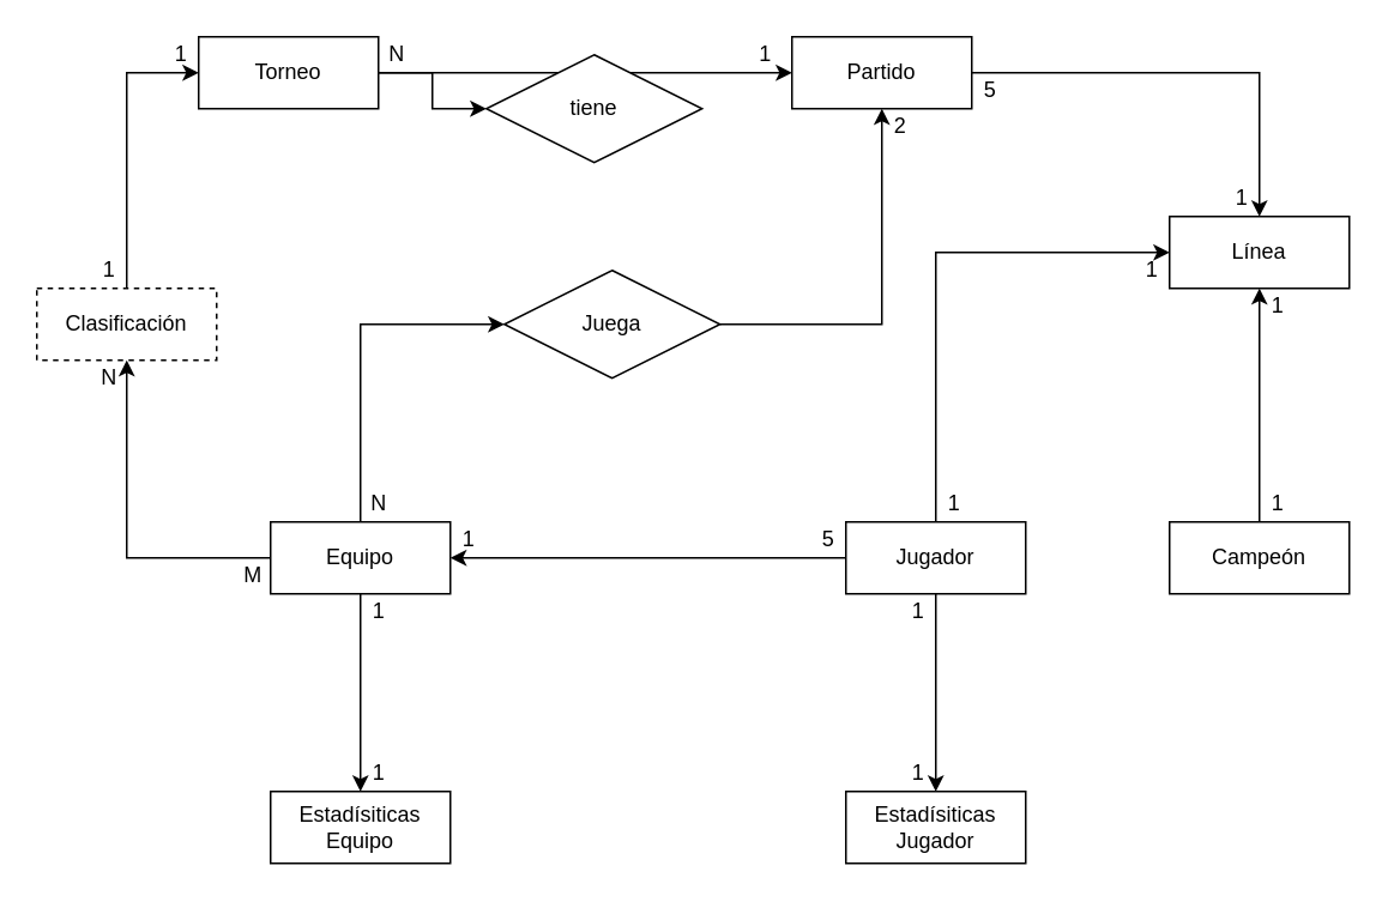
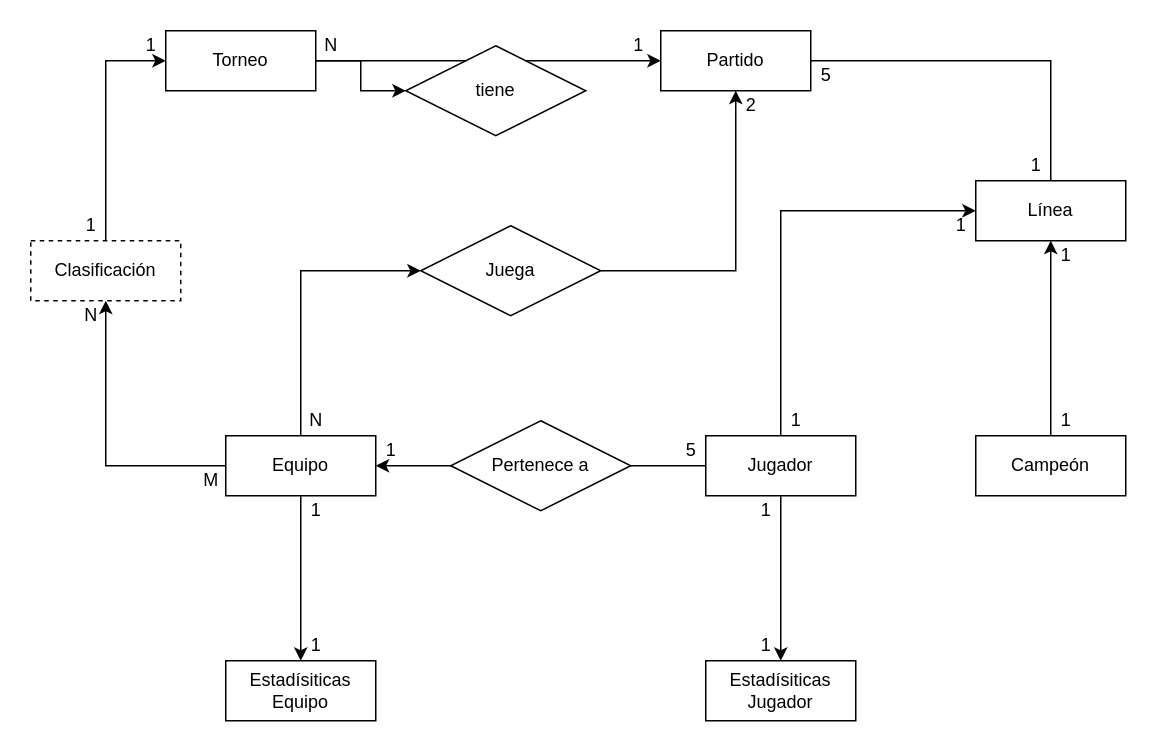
  <mxCell id="0" />
  <mxCell id="1" parent="0" />
  <mxCell id="2" style="edgeStyle=orthogonalEdgeStyle;rounded=0;orthogonalLoop=1;jettySize=auto;html=1;entryX=0;entryY=0.5;entryDx=0;entryDy=0;" edge="1" parent="1" source="4" target="6"><mxGeometry relative="1" as="geometry" /></mxCell>
  <mxCell id="3" value="" style="edgeStyle=orthogonalEdgeStyle;rounded=0;orthogonalLoop=1;jettySize=auto;html=1;" edge="1" parent="1" source="4" target="22"><mxGeometry relative="1" as="geometry" /></mxCell>
  <mxCell id="4" value="Torneo" style="whiteSpace=wrap;html=1;align=center;" vertex="1" parent="1"><mxGeometry x="110" y="20" width="100" height="40" as="geometry" /></mxCell>
- <mxCell id="5" style="edgeStyle=orthogonalEdgeStyle;rounded=0;orthogonalLoop=1;jettySize=auto;html=1;entryX=0.5;entryY=0;entryDx=0;entryDy=0;" edge="1" parent="1" source="6" target="21"><mxGeometry relative="1" as="geometry" /></mxCell>
+ <mxCell id="5" style="edgeStyle=orthogonalEdgeStyle;rounded=0;orthogonalLoop=1;jettySize=auto;html=1;entryX=0.5;entryY=0;entryDx=0;entryDy=0;endArrow=none;" edge="1" parent="1" source="6" target="21"><mxGeometry relative="1" as="geometry" /></mxCell>
  <mxCell id="6" value="Partido" style="whiteSpace=wrap;html=1;align=center;" vertex="1" parent="1"><mxGeometry x="440" y="20" width="100" height="40" as="geometry" /></mxCell>
  <mxCell id="7" style="edgeStyle=orthogonalEdgeStyle;rounded=0;orthogonalLoop=1;jettySize=auto;html=1;entryX=0;entryY=0.5;entryDx=0;entryDy=0;" edge="1" parent="1" source="8" target="4"><mxGeometry relative="1" as="geometry" /></mxCell>
  <mxCell id="8" value="Clasificación" style="whiteSpace=wrap;html=1;align=center;dashed=1;" vertex="1" parent="1"><mxGeometry x="20" y="160" width="100" height="40" as="geometry" /></mxCell>
  <mxCell id="9" style="edgeStyle=orthogonalEdgeStyle;rounded=0;orthogonalLoop=1;jettySize=auto;html=1;exitX=0.5;exitY=0;exitDx=0;exitDy=0;" edge="1" parent="1" source="12" target="25"><mxGeometry relative="1" as="geometry"><Array as="points"><mxPoint x="200" y="180" /></Array></mxGeometry></mxCell>
  <mxCell id="10" style="edgeStyle=orthogonalEdgeStyle;rounded=0;orthogonalLoop=1;jettySize=auto;html=1;entryX=0.5;entryY=1;entryDx=0;entryDy=0;" edge="1" parent="1" source="12" target="8"><mxGeometry relative="1" as="geometry" /></mxCell>
  <mxCell id="11" style="edgeStyle=orthogonalEdgeStyle;rounded=0;orthogonalLoop=1;jettySize=auto;html=1;" edge="1" parent="1" source="12" target="17"><mxGeometry relative="1" as="geometry" /></mxCell>
  <mxCell id="12" value="&lt;div&gt;Equipo&lt;/div&gt;" style="whiteSpace=wrap;html=1;align=center;" vertex="1" parent="1"><mxGeometry x="150" y="290" width="100" height="40" as="geometry" /></mxCell>
  <mxCell id="13" style="edgeStyle=orthogonalEdgeStyle;rounded=0;orthogonalLoop=1;jettySize=auto;html=1;" edge="1" parent="1" source="16" target="18"><mxGeometry relative="1" as="geometry" /></mxCell>
  <mxCell id="14" style="edgeStyle=orthogonalEdgeStyle;rounded=0;orthogonalLoop=1;jettySize=auto;html=1;" edge="1" parent="1" source="16" target="12"><mxGeometry relative="1" as="geometry" /></mxCell>
  <mxCell id="15" style="edgeStyle=orthogonalEdgeStyle;rounded=0;orthogonalLoop=1;jettySize=auto;html=1;entryX=0;entryY=0.5;entryDx=0;entryDy=0;" edge="1" parent="1" source="16" target="21"><mxGeometry relative="1" as="geometry"><Array as="points"><mxPoint x="520" y="140" /></Array></mxGeometry></mxCell>
  <mxCell id="16" value="Jugador" style="whiteSpace=wrap;html=1;align=center;" vertex="1" parent="1"><mxGeometry x="470" y="290" width="100" height="40" as="geometry" /></mxCell>
  <mxCell id="17" value="&lt;div&gt;Estadísiticas Equipo&lt;/div&gt;" style="whiteSpace=wrap;html=1;align=center;" vertex="1" parent="1"><mxGeometry x="150" y="440" width="100" height="40" as="geometry" /></mxCell>
  <mxCell id="18" value="&lt;div&gt;Estadísiticas Jugador&lt;br&gt;&lt;/div&gt;" style="whiteSpace=wrap;html=1;align=center;" vertex="1" parent="1"><mxGeometry x="470" y="440" width="100" height="40" as="geometry" /></mxCell>
  <mxCell id="19" style="edgeStyle=orthogonalEdgeStyle;rounded=0;orthogonalLoop=1;jettySize=auto;html=1;entryX=0.5;entryY=1;entryDx=0;entryDy=0;exitX=0.5;exitY=0;exitDx=0;exitDy=0;" edge="1" parent="1" source="20" target="21"><mxGeometry relative="1" as="geometry"><Array as="points"><mxPoint x="700" y="180" /><mxPoint x="700" y="180" /></Array></mxGeometry></mxCell>
  <mxCell id="20" value="Campeón" style="whiteSpace=wrap;html=1;align=center;" vertex="1" parent="1"><mxGeometry x="650" y="290" width="100" height="40" as="geometry" /></mxCell>
  <mxCell id="21" value="Línea" style="whiteSpace=wrap;html=1;align=center;" vertex="1" parent="1"><mxGeometry x="650" y="120" width="100" height="40" as="geometry" /></mxCell>
  <mxCell id="22" value="tiene" style="shape=rhombus;perimeter=rhombusPerimeter;whiteSpace=wrap;html=1;align=center;" vertex="1" parent="1"><mxGeometry x="270" y="30" width="120" height="60" as="geometry" /></mxCell>
+ <mxCell id="23" value="Pertenece a" style="shape=rhombus;perimeter=rhombusPerimeter;whiteSpace=wrap;html=1;align=center;" vertex="1" parent="1"><mxGeometry x="300" y="280" width="120" height="60" as="geometry" /></mxCell>
  <mxCell id="24" style="edgeStyle=orthogonalEdgeStyle;rounded=0;orthogonalLoop=1;jettySize=auto;html=1;entryX=0.5;entryY=1;entryDx=0;entryDy=0;" edge="1" parent="1" source="25" target="6"><mxGeometry relative="1" as="geometry" /></mxCell>
  <mxCell id="25" value="Juega" style="shape=rhombus;perimeter=rhombusPerimeter;whiteSpace=wrap;html=1;align=center;" vertex="1" parent="1"><mxGeometry x="280" y="150" width="120" height="60" as="geometry" /></mxCell>
  <mxCell id="26" value="1" style="text;html=1;align=center;verticalAlign=middle;resizable=0;points=[];autosize=1;strokeColor=none;fillColor=none;" vertex="1" parent="1"><mxGeometry x="90" y="20" width="20" height="20" as="geometry" /></mxCell>
  <mxCell id="27" value="1" style="text;html=1;align=center;verticalAlign=middle;resizable=0;points=[];autosize=1;strokeColor=none;fillColor=none;" vertex="1" parent="1"><mxGeometry x="50" y="140" width="20" height="20" as="geometry" /></mxCell>
  <mxCell id="28" value="N" style="text;html=1;align=center;verticalAlign=middle;resizable=0;points=[];autosize=1;strokeColor=none;fillColor=none;" vertex="1" parent="1"><mxGeometry x="50" y="200" width="20" height="20" as="geometry" /></mxCell>
  <mxCell id="29" value="M" style="text;html=1;align=center;verticalAlign=middle;resizable=0;points=[];autosize=1;strokeColor=none;fillColor=none;" vertex="1" parent="1"><mxGeometry x="130" y="310" width="20" height="20" as="geometry" /></mxCell>
  <mxCell id="30" value="1" style="text;html=1;align=center;verticalAlign=middle;resizable=0;points=[];autosize=1;strokeColor=none;fillColor=none;" vertex="1" parent="1"><mxGeometry x="200" y="330" width="20" height="20" as="geometry" /></mxCell>
  <mxCell id="31" value="1" style="text;html=1;align=center;verticalAlign=middle;resizable=0;points=[];autosize=1;strokeColor=none;fillColor=none;" vertex="1" parent="1"><mxGeometry x="200" y="420" width="20" height="20" as="geometry" /></mxCell>
  <mxCell id="32" value="2" style="text;html=1;align=center;verticalAlign=middle;resizable=0;points=[];autosize=1;strokeColor=none;fillColor=none;" vertex="1" parent="1"><mxGeometry x="490" y="60" width="20" height="20" as="geometry" /></mxCell>
  <mxCell id="33" value="N" style="text;html=1;align=center;verticalAlign=middle;resizable=0;points=[];autosize=1;strokeColor=none;fillColor=none;" vertex="1" parent="1"><mxGeometry x="200" y="270" width="20" height="20" as="geometry" /></mxCell>
  <mxCell id="34" value="5" style="text;html=1;align=center;verticalAlign=middle;resizable=0;points=[];autosize=1;strokeColor=none;fillColor=none;" vertex="1" parent="1"><mxGeometry x="450" y="290" width="20" height="20" as="geometry" /></mxCell>
  <mxCell id="35" value="1" style="text;html=1;align=center;verticalAlign=middle;resizable=0;points=[];autosize=1;strokeColor=none;fillColor=none;" vertex="1" parent="1"><mxGeometry x="250" y="290" width="20" height="20" as="geometry" /></mxCell>
  <mxCell id="36" value="1" style="text;html=1;align=center;verticalAlign=middle;resizable=0;points=[];autosize=1;strokeColor=none;fillColor=none;" vertex="1" parent="1"><mxGeometry x="500" y="330" width="20" height="20" as="geometry" /></mxCell>
  <mxCell id="37" value="1" style="text;html=1;align=center;verticalAlign=middle;resizable=0;points=[];autosize=1;strokeColor=none;fillColor=none;" vertex="1" parent="1"><mxGeometry x="500" y="420" width="20" height="20" as="geometry" /></mxCell>
  <mxCell id="38" value="1" style="text;html=1;align=center;verticalAlign=middle;resizable=0;points=[];autosize=1;strokeColor=none;fillColor=none;" vertex="1" parent="1"><mxGeometry x="415" y="20" width="20" height="20" as="geometry" /></mxCell>
  <mxCell id="39" value="N" style="text;html=1;align=center;verticalAlign=middle;resizable=0;points=[];autosize=1;strokeColor=none;fillColor=none;" vertex="1" parent="1"><mxGeometry x="210" y="20" width="20" height="20" as="geometry" /></mxCell>
  <mxCell id="40" value="1" style="text;html=1;align=center;verticalAlign=middle;resizable=0;points=[];autosize=1;strokeColor=none;fillColor=none;" vertex="1" parent="1"><mxGeometry x="680" y="100" width="20" height="20" as="geometry" /></mxCell>
  <mxCell id="41" value="1" style="text;html=1;align=center;verticalAlign=middle;resizable=0;points=[];autosize=1;strokeColor=none;fillColor=none;" vertex="1" parent="1"><mxGeometry x="700" y="160" width="20" height="20" as="geometry" /></mxCell>
  <mxCell id="42" value="1" style="text;html=1;align=center;verticalAlign=middle;resizable=0;points=[];autosize=1;strokeColor=none;fillColor=none;" vertex="1" parent="1"><mxGeometry x="630" y="140" width="20" height="20" as="geometry" /></mxCell>
  <mxCell id="43" value="1" style="text;html=1;align=center;verticalAlign=middle;resizable=0;points=[];autosize=1;strokeColor=none;fillColor=none;" vertex="1" parent="1"><mxGeometry x="520" y="270" width="20" height="20" as="geometry" /></mxCell>
  <mxCell id="44" value="1" style="text;html=1;align=center;verticalAlign=middle;resizable=0;points=[];autosize=1;strokeColor=none;fillColor=none;" vertex="1" parent="1"><mxGeometry x="700" y="270" width="20" height="20" as="geometry" /></mxCell>
  <mxCell id="45" value="5" style="text;html=1;align=center;verticalAlign=middle;resizable=0;points=[];autosize=1;strokeColor=none;fillColor=none;" vertex="1" parent="1"><mxGeometry x="540" y="40" width="20" height="20" as="geometry" /></mxCell>
